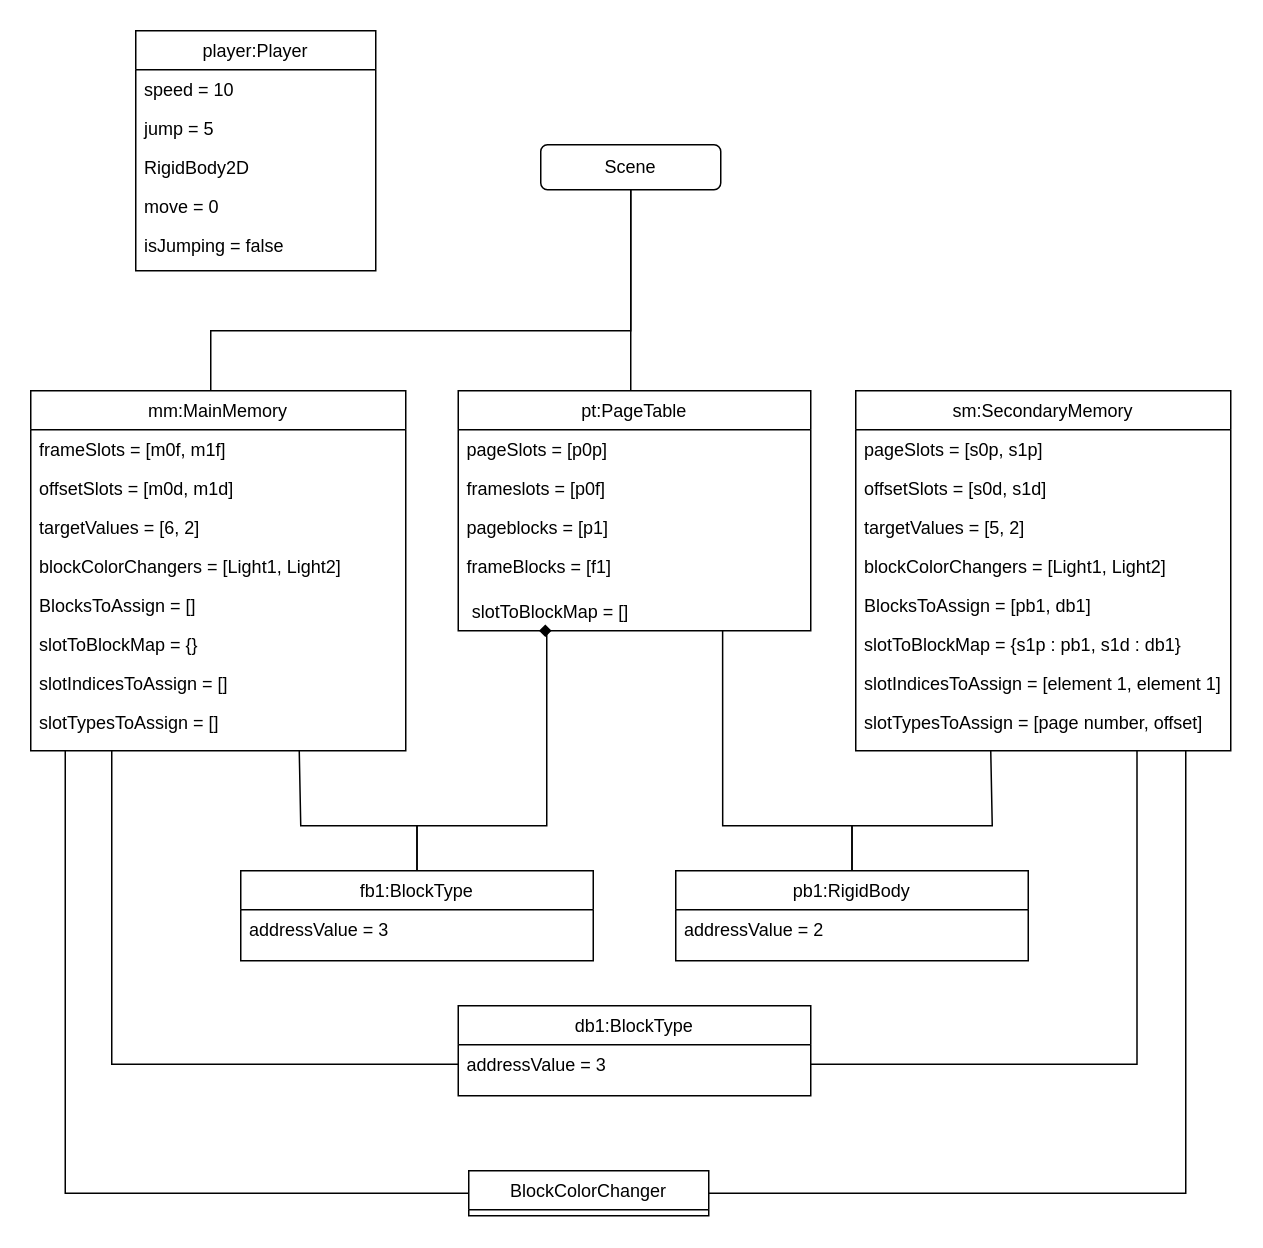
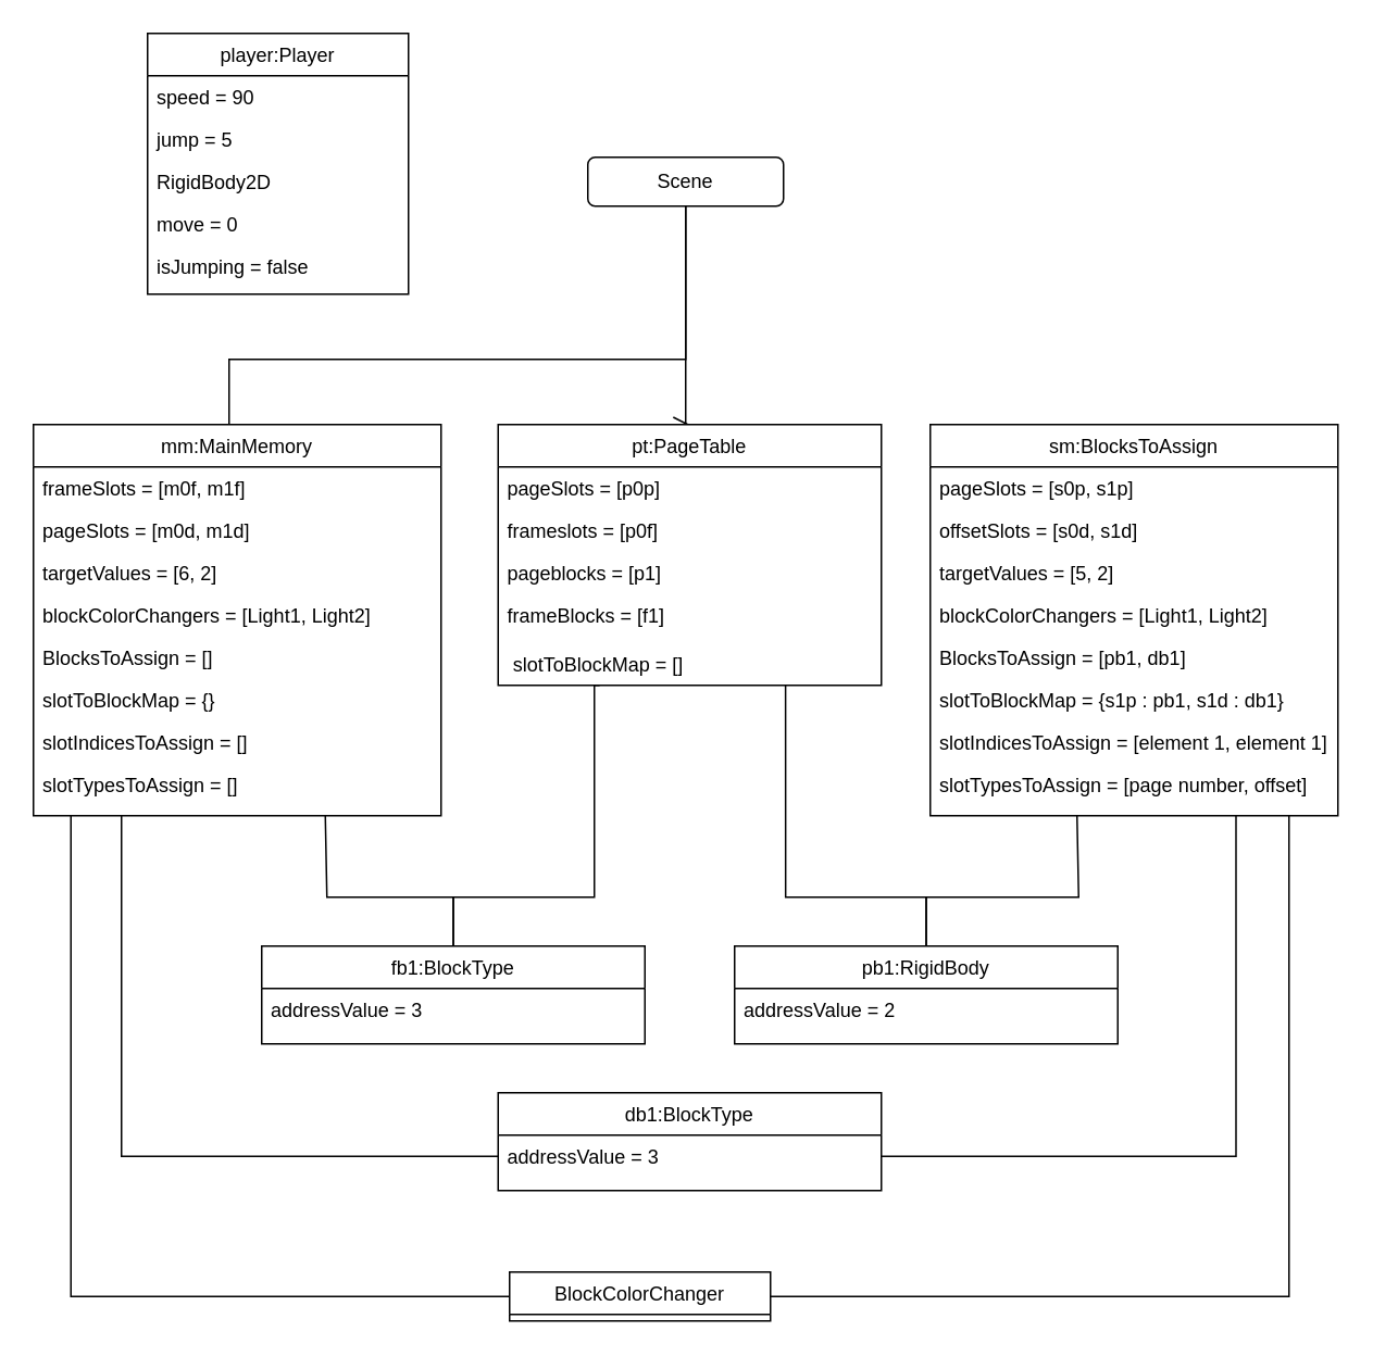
  <mxCell id="0" />
  <mxCell id="1" parent="0" />
  <mxCell id="2" value="player:Player" style="swimlane;fontStyle=0;align=center;verticalAlign=top;childLayout=stackLayout;horizontal=1;startSize=26;horizontalStack=0;resizeParent=1;resizeLast=0;collapsible=1;marginBottom=0;rounded=0;shadow=0;strokeWidth=1;" parent="1" vertex="1"><mxGeometry x="90" y="20" width="160" height="160" as="geometry"><mxRectangle x="230" y="140" width="160" height="26" as="alternateBounds" /></mxGeometry></mxCell>
- <mxCell id="3" value="speed = 10" style="text;align=left;verticalAlign=top;spacingLeft=4;spacingRight=4;overflow=hidden;rotatable=0;points=[[0,0.5],[1,0.5]];portConstraint=eastwest;" parent="2" vertex="1"><mxGeometry y="26" width="160" height="26" as="geometry" /></mxCell>
+ <mxCell id="3" value="speed = 90" style="text;align=left;verticalAlign=top;spacingLeft=4;spacingRight=4;overflow=hidden;rotatable=0;points=[[0,0.5],[1,0.5]];portConstraint=eastwest;" parent="2" vertex="1"><mxGeometry y="26" width="160" height="26" as="geometry" /></mxCell>
  <mxCell id="4" value="jump = 5" style="text;align=left;verticalAlign=top;spacingLeft=4;spacingRight=4;overflow=hidden;rotatable=0;points=[[0,0.5],[1,0.5]];portConstraint=eastwest;rounded=0;shadow=0;html=0;" parent="2" vertex="1"><mxGeometry y="52" width="160" height="26" as="geometry" /></mxCell>
  <mxCell id="5" value="RigidBody2D" style="text;align=left;verticalAlign=top;spacingLeft=4;spacingRight=4;overflow=hidden;rotatable=0;points=[[0,0.5],[1,0.5]];portConstraint=eastwest;rounded=0;shadow=0;html=0;" parent="2" vertex="1"><mxGeometry y="78" width="160" height="26" as="geometry" /></mxCell>
  <mxCell id="6" value="move = 0" style="text;align=left;verticalAlign=top;spacingLeft=4;spacingRight=4;overflow=hidden;rotatable=0;points=[[0,0.5],[1,0.5]];portConstraint=eastwest;" parent="2" vertex="1"><mxGeometry y="104" width="160" height="26" as="geometry" /></mxCell>
  <mxCell id="7" value="isJumping = false" style="text;align=left;verticalAlign=top;spacingLeft=4;spacingRight=4;overflow=hidden;rotatable=0;points=[[0,0.5],[1,0.5]];portConstraint=eastwest;rounded=0;shadow=0;html=0;" parent="2" vertex="1"><mxGeometry y="130" width="160" height="26" as="geometry" /></mxCell>
- <mxCell id="8" style="edgeStyle=orthogonalEdgeStyle;rounded=0;orthogonalLoop=1;jettySize=auto;html=1;entryX=0.5;entryY=0;entryDx=0;entryDy=0;fontSize=12;startSize=8;endSize=8;exitX=0.5;exitY=1;exitDx=0;exitDy=0;endArrow=none;endFill=0;" parent="1" source="14" target="9" edge="1"><mxGeometry relative="1" as="geometry"><mxPoint x="420" y="140" as="sourcePoint" /><Array as="points"><mxPoint x="420" y="260" /></Array></mxGeometry></mxCell>
+ <mxCell id="8" style="edgeStyle=orthogonalEdgeStyle;rounded=0;orthogonalLoop=1;jettySize=auto;html=1;entryX=0.5;entryY=0;entryDx=0;entryDy=0;fontSize=12;startSize=8;endSize=8;exitX=0.5;exitY=1;exitDx=0;exitDy=0;endArrow=open;endFill=0;" parent="1" source="14" target="9" edge="1"><mxGeometry relative="1" as="geometry"><mxPoint x="420" y="140" as="sourcePoint" /><Array as="points"><mxPoint x="420" y="260" /></Array></mxGeometry></mxCell>
  <mxCell id="9" value="pt:PageTable" style="swimlane;fontStyle=0;align=center;verticalAlign=top;childLayout=stackLayout;horizontal=1;startSize=26;horizontalStack=0;resizeParent=1;resizeLast=0;collapsible=1;marginBottom=0;rounded=0;shadow=0;strokeWidth=1;" parent="1" vertex="1"><mxGeometry x="305" y="260" width="235" height="160" as="geometry"><mxRectangle x="230" y="140" width="160" height="26" as="alternateBounds" /></mxGeometry></mxCell>
  <mxCell id="10" value="pageSlots = [p0p]" style="text;align=left;verticalAlign=top;spacingLeft=4;spacingRight=4;overflow=hidden;rotatable=0;points=[[0,0.5],[1,0.5]];portConstraint=eastwest;" parent="9" vertex="1"><mxGeometry y="26" width="235" height="26" as="geometry" /></mxCell>
  <mxCell id="11" value="frameslots = [p0f]" style="text;align=left;verticalAlign=top;spacingLeft=4;spacingRight=4;overflow=hidden;rotatable=0;points=[[0,0.5],[1,0.5]];portConstraint=eastwest;rounded=0;shadow=0;html=0;" parent="9" vertex="1"><mxGeometry y="52" width="235" height="26" as="geometry" /></mxCell>
  <mxCell id="12" value="pageblocks = [p1]" style="text;align=left;verticalAlign=top;spacingLeft=4;spacingRight=4;overflow=hidden;rotatable=0;points=[[0,0.5],[1,0.5]];portConstraint=eastwest;rounded=0;shadow=0;html=0;" parent="9" vertex="1"><mxGeometry y="78" width="235" height="26" as="geometry" /></mxCell>
  <mxCell id="13" value="frameBlocks = [f1]" style="text;align=left;verticalAlign=top;spacingLeft=4;spacingRight=4;overflow=hidden;rotatable=0;points=[[0,0.5],[1,0.5]];portConstraint=eastwest;" parent="9" vertex="1"><mxGeometry y="104" width="235" height="26" as="geometry" /></mxCell>
  <mxCell id="14" value="Scene" style="whiteSpace=wrap;html=1;rounded=1;" parent="1" vertex="1"><mxGeometry x="360" y="96" width="120" height="30" as="geometry" /></mxCell>
  <mxCell id="15" style="edgeStyle=orthogonalEdgeStyle;rounded=0;orthogonalLoop=1;jettySize=auto;html=1;entryX=0.5;entryY=1;entryDx=0;entryDy=0;fontSize=12;startSize=8;endSize=8;endArrow=none;endFill=0;" parent="1" source="16" target="14" edge="1"><mxGeometry relative="1" as="geometry"><Array as="points"><mxPoint x="140" y="220" /><mxPoint x="420" y="220" /></Array></mxGeometry></mxCell>
  <mxCell id="16" value="mm:MainMemory" style="swimlane;fontStyle=0;align=center;verticalAlign=top;childLayout=stackLayout;horizontal=1;startSize=26;horizontalStack=0;resizeParent=1;resizeLast=0;collapsible=1;marginBottom=0;rounded=0;shadow=0;strokeWidth=1;" parent="1" vertex="1"><mxGeometry x="20" y="260" width="250" height="240" as="geometry"><mxRectangle x="230" y="140" width="160" height="26" as="alternateBounds" /></mxGeometry></mxCell>
  <mxCell id="17" value="frameSlots = [m0f, m1f]" style="text;align=left;verticalAlign=top;spacingLeft=4;spacingRight=4;overflow=hidden;rotatable=0;points=[[0,0.5],[1,0.5]];portConstraint=eastwest;" parent="16" vertex="1"><mxGeometry y="26" width="250" height="26" as="geometry" /></mxCell>
- <mxCell id="18" value="offsetSlots = [m0d, m1d]" style="text;align=left;verticalAlign=top;spacingLeft=4;spacingRight=4;overflow=hidden;rotatable=0;points=[[0,0.5],[1,0.5]];portConstraint=eastwest;rounded=0;shadow=0;html=0;" parent="16" vertex="1"><mxGeometry y="52" width="250" height="26" as="geometry" /></mxCell>
+ <mxCell id="18" value="pageSlots = [m0d, m1d]" style="text;align=left;verticalAlign=top;spacingLeft=4;spacingRight=4;overflow=hidden;rotatable=0;points=[[0,0.5],[1,0.5]];portConstraint=eastwest;rounded=0;shadow=0;html=0;" parent="16" vertex="1"><mxGeometry y="52" width="250" height="26" as="geometry" /></mxCell>
  <mxCell id="19" value="targetValues = [6, 2]" style="text;align=left;verticalAlign=top;spacingLeft=4;spacingRight=4;overflow=hidden;rotatable=0;points=[[0,0.5],[1,0.5]];portConstraint=eastwest;rounded=0;shadow=0;html=0;" parent="16" vertex="1"><mxGeometry y="78" width="250" height="26" as="geometry" /></mxCell>
  <mxCell id="20" value="blockColorChangers = [Light1, Light2]" style="text;align=left;verticalAlign=top;spacingLeft=4;spacingRight=4;overflow=hidden;rotatable=0;points=[[0,0.5],[1,0.5]];portConstraint=eastwest;" parent="16" vertex="1"><mxGeometry y="104" width="250" height="26" as="geometry" /></mxCell>
  <mxCell id="21" value="BlocksToAssign = []" style="text;align=left;verticalAlign=top;spacingLeft=4;spacingRight=4;overflow=hidden;rotatable=0;points=[[0,0.5],[1,0.5]];portConstraint=eastwest;rounded=0;shadow=0;html=0;" parent="16" vertex="1"><mxGeometry y="130" width="250" height="26" as="geometry" /></mxCell>
  <mxCell id="22" value="slotToBlockMap = {}" style="text;align=left;verticalAlign=top;spacingLeft=4;spacingRight=4;overflow=hidden;rotatable=0;points=[[0,0.5],[1,0.5]];portConstraint=eastwest;rounded=0;shadow=0;html=0;" parent="16" vertex="1"><mxGeometry y="156" width="250" height="26" as="geometry" /></mxCell>
  <mxCell id="23" value="slotIndicesToAssign = []" style="text;align=left;verticalAlign=top;spacingLeft=4;spacingRight=4;overflow=hidden;rotatable=0;points=[[0,0.5],[1,0.5]];portConstraint=eastwest;rounded=0;shadow=0;html=0;" parent="16" vertex="1"><mxGeometry y="182" width="250" height="26" as="geometry" /></mxCell>
  <mxCell id="24" value="slotTypesToAssign = []" style="text;align=left;verticalAlign=top;spacingLeft=4;spacingRight=4;overflow=hidden;rotatable=0;points=[[0,0.5],[1,0.5]];portConstraint=eastwest;rounded=0;shadow=0;html=0;" parent="16" vertex="1"><mxGeometry y="208" width="250" height="26" as="geometry" /></mxCell>
- <mxCell id="25" value="sm:SecondaryMemory" style="swimlane;fontStyle=0;align=center;verticalAlign=top;childLayout=stackLayout;horizontal=1;startSize=26;horizontalStack=0;resizeParent=1;resizeLast=0;collapsible=1;marginBottom=0;rounded=0;shadow=0;strokeWidth=1;" parent="1" vertex="1"><mxGeometry x="570" y="260" width="250" height="240" as="geometry"><mxRectangle x="230" y="140" width="160" height="26" as="alternateBounds" /></mxGeometry></mxCell>
+ <mxCell id="25" value="sm:BlocksToAssign" style="swimlane;fontStyle=0;align=center;verticalAlign=top;childLayout=stackLayout;horizontal=1;startSize=26;horizontalStack=0;resizeParent=1;resizeLast=0;collapsible=1;marginBottom=0;rounded=0;shadow=0;strokeWidth=1;" parent="1" vertex="1"><mxGeometry x="570" y="260" width="250" height="240" as="geometry"><mxRectangle x="230" y="140" width="160" height="26" as="alternateBounds" /></mxGeometry></mxCell>
  <mxCell id="26" value="pageSlots = [s0p, s1p]" style="text;align=left;verticalAlign=top;spacingLeft=4;spacingRight=4;overflow=hidden;rotatable=0;points=[[0,0.5],[1,0.5]];portConstraint=eastwest;" parent="25" vertex="1"><mxGeometry y="26" width="250" height="26" as="geometry" /></mxCell>
  <mxCell id="27" value="offsetSlots = [s0d, s1d]" style="text;align=left;verticalAlign=top;spacingLeft=4;spacingRight=4;overflow=hidden;rotatable=0;points=[[0,0.5],[1,0.5]];portConstraint=eastwest;rounded=0;shadow=0;html=0;" parent="25" vertex="1"><mxGeometry y="52" width="250" height="26" as="geometry" /></mxCell>
  <mxCell id="28" value="targetValues = [5, 2]" style="text;align=left;verticalAlign=top;spacingLeft=4;spacingRight=4;overflow=hidden;rotatable=0;points=[[0,0.5],[1,0.5]];portConstraint=eastwest;rounded=0;shadow=0;html=0;" parent="25" vertex="1"><mxGeometry y="78" width="250" height="26" as="geometry" /></mxCell>
  <mxCell id="29" value="blockColorChangers = [Light1, Light2]" style="text;align=left;verticalAlign=top;spacingLeft=4;spacingRight=4;overflow=hidden;rotatable=0;points=[[0,0.5],[1,0.5]];portConstraint=eastwest;" parent="25" vertex="1"><mxGeometry y="104" width="250" height="26" as="geometry" /></mxCell>
  <mxCell id="30" value="BlocksToAssign = [pb1, db1]" style="text;align=left;verticalAlign=top;spacingLeft=4;spacingRight=4;overflow=hidden;rotatable=0;points=[[0,0.5],[1,0.5]];portConstraint=eastwest;rounded=0;shadow=0;html=0;" parent="25" vertex="1"><mxGeometry y="130" width="250" height="26" as="geometry" /></mxCell>
  <mxCell id="31" value="slotToBlockMap = {s1p : pb1, s1d : db1}" style="text;align=left;verticalAlign=top;spacingLeft=4;spacingRight=4;overflow=hidden;rotatable=0;points=[[0,0.5],[1,0.5]];portConstraint=eastwest;rounded=0;shadow=0;html=0;" parent="25" vertex="1"><mxGeometry y="156" width="250" height="26" as="geometry" /></mxCell>
  <mxCell id="32" value="slotIndicesToAssign = [element 1, element 1]" style="text;align=left;verticalAlign=top;spacingLeft=4;spacingRight=4;overflow=hidden;rotatable=0;points=[[0,0.5],[1,0.5]];portConstraint=eastwest;rounded=0;shadow=0;html=0;" parent="25" vertex="1"><mxGeometry y="182" width="250" height="26" as="geometry" /></mxCell>
  <mxCell id="33" value="slotTypesToAssign = [page number, offset]" style="text;align=left;verticalAlign=top;spacingLeft=4;spacingRight=4;overflow=hidden;rotatable=0;points=[[0,0.5],[1,0.5]];portConstraint=eastwest;rounded=0;shadow=0;html=0;" parent="25" vertex="1"><mxGeometry y="208" width="250" height="26" as="geometry" /></mxCell>
  <mxCell id="34" value="db1:BlockType" style="swimlane;fontStyle=0;align=center;verticalAlign=top;childLayout=stackLayout;horizontal=1;startSize=26;horizontalStack=0;resizeParent=1;resizeLast=0;collapsible=1;marginBottom=0;rounded=0;shadow=0;strokeWidth=1;" parent="1" vertex="1"><mxGeometry x="305" y="670" width="235" height="60" as="geometry"><mxRectangle x="230" y="140" width="160" height="26" as="alternateBounds" /></mxGeometry></mxCell>
  <mxCell id="35" value="addressValue = 3" style="text;align=left;verticalAlign=top;spacingLeft=4;spacingRight=4;overflow=hidden;rotatable=0;points=[[0,0.5],[1,0.5]];portConstraint=eastwest;" parent="34" vertex="1"><mxGeometry y="26" width="235" height="26" as="geometry" /></mxCell>
  <mxCell id="36" value="fb1:BlockType" style="swimlane;fontStyle=0;align=center;verticalAlign=top;childLayout=stackLayout;horizontal=1;startSize=26;horizontalStack=0;resizeParent=1;resizeLast=0;collapsible=1;marginBottom=0;rounded=0;shadow=0;strokeWidth=1;" parent="1" vertex="1"><mxGeometry x="160" y="580" width="235" height="60" as="geometry"><mxRectangle x="230" y="140" width="160" height="26" as="alternateBounds" /></mxGeometry></mxCell>
  <mxCell id="37" value="addressValue = 3" style="text;align=left;verticalAlign=top;spacingLeft=4;spacingRight=4;overflow=hidden;rotatable=0;points=[[0,0.5],[1,0.5]];portConstraint=eastwest;" parent="36" vertex="1"><mxGeometry y="26" width="235" height="26" as="geometry" /></mxCell>
  <mxCell id="38" style="edgeStyle=orthogonalEdgeStyle;rounded=0;orthogonalLoop=1;jettySize=auto;html=1;entryX=0.75;entryY=1;entryDx=0;entryDy=0;endArrow=none;startFill=0;" parent="1" source="39" target="9" edge="1"><mxGeometry relative="1" as="geometry"><Array as="points"><mxPoint x="568" y="550" /><mxPoint x="481" y="550" /></Array></mxGeometry></mxCell>
  <mxCell id="39" value="pb1:RigidBody" style="swimlane;fontStyle=0;align=center;verticalAlign=top;childLayout=stackLayout;horizontal=1;startSize=26;horizontalStack=0;resizeParent=1;resizeLast=0;collapsible=1;marginBottom=0;rounded=0;shadow=0;strokeWidth=1;" parent="1" vertex="1"><mxGeometry x="450" y="580" width="235" height="60" as="geometry"><mxRectangle x="230" y="140" width="160" height="26" as="alternateBounds" /></mxGeometry></mxCell>
  <mxCell id="40" value="addressValue = 2" style="text;align=left;verticalAlign=top;spacingLeft=4;spacingRight=4;overflow=hidden;rotatable=0;points=[[0,0.5],[1,0.5]];portConstraint=eastwest;" parent="39" vertex="1"><mxGeometry y="26" width="235" height="26" as="geometry" /></mxCell>
  <mxCell id="41" style="edgeStyle=orthogonalEdgeStyle;rounded=0;orthogonalLoop=1;jettySize=auto;html=1;endArrow=none;startFill=0;" parent="1" source="35" edge="1"><mxGeometry relative="1" as="geometry"><mxPoint x="74" y="500" as="targetPoint" /><Array as="points"><mxPoint x="74" y="709" /></Array></mxGeometry></mxCell>
  <mxCell id="42" style="edgeStyle=orthogonalEdgeStyle;rounded=0;orthogonalLoop=1;jettySize=auto;html=1;entryX=0.75;entryY=1;entryDx=0;entryDy=0;endArrow=none;startFill=0;" parent="1" source="35" target="25" edge="1"><mxGeometry relative="1" as="geometry"><mxPoint x="758.5" y="519.402" as="targetPoint" /></mxGeometry></mxCell>
  <mxCell id="43" style="edgeStyle=orthogonalEdgeStyle;rounded=0;orthogonalLoop=1;jettySize=auto;html=1;endArrow=none;startFill=0;" parent="1" source="39" edge="1"><mxGeometry relative="1" as="geometry"><mxPoint x="660" y="500" as="targetPoint" /><Array as="points"><mxPoint x="568" y="550" /><mxPoint x="661" y="550" /></Array></mxGeometry></mxCell>
  <mxCell id="44" style="edgeStyle=orthogonalEdgeStyle;rounded=0;orthogonalLoop=1;jettySize=auto;html=1;endArrow=none;startFill=0;" parent="1" source="36" edge="1"><mxGeometry relative="1" as="geometry"><mxPoint x="199" y="500" as="targetPoint" /><Array as="points"><mxPoint x="278" y="550" /><mxPoint x="200" y="550" /></Array></mxGeometry></mxCell>
  <mxCell id="45" value="BlockColorChanger" style="swimlane;fontStyle=0;align=center;verticalAlign=top;childLayout=stackLayout;horizontal=1;startSize=26;horizontalStack=0;resizeParent=1;resizeLast=0;collapsible=1;marginBottom=0;rounded=0;shadow=0;strokeWidth=1;" parent="1" vertex="1"><mxGeometry x="312" y="780" width="160" height="30" as="geometry"><mxRectangle x="230" y="140" width="160" height="26" as="alternateBounds" /></mxGeometry></mxCell>
  <mxCell id="46" style="edgeStyle=orthogonalEdgeStyle;rounded=0;orthogonalLoop=1;jettySize=auto;html=1;endArrow=none;startFill=0;" parent="1" source="45" edge="1"><mxGeometry relative="1" as="geometry"><Array as="points"><mxPoint x="43" y="795" /></Array><mxPoint x="43" y="500" as="targetPoint" /></mxGeometry></mxCell>
  <mxCell id="47" style="edgeStyle=orthogonalEdgeStyle;rounded=0;orthogonalLoop=1;jettySize=auto;html=1;endArrow=none;startFill=0;" parent="1" source="45" edge="1"><mxGeometry relative="1" as="geometry"><mxPoint x="790" y="500" as="targetPoint" /><Array as="points"><mxPoint x="790" y="795" /><mxPoint x="790" y="521" /></Array></mxGeometry></mxCell>
- <mxCell id="48" value="" style="edgeStyle=orthogonalEdgeStyle;rounded=0;orthogonalLoop=1;jettySize=auto;html=1;entryX=0.25;entryY=1;entryDx=0;entryDy=0;endArrow=diamond;startFill=0;" edge="1" parent="1" source="36" target="49"><mxGeometry relative="1" as="geometry"><Array as="points"><mxPoint x="278" y="550" /><mxPoint x="364" y="550" /></Array><mxPoint x="278" y="580" as="sourcePoint" /><mxPoint x="364" y="420" as="targetPoint" /></mxGeometry></mxCell>
+ <mxCell id="48" value="" style="edgeStyle=orthogonalEdgeStyle;rounded=0;orthogonalLoop=1;jettySize=auto;html=1;entryX=0.25;entryY=1;entryDx=0;entryDy=0;endArrow=none;startFill=0;" edge="1" parent="1" source="36" target="49"><mxGeometry relative="1" as="geometry"><Array as="points"><mxPoint x="278" y="550" /><mxPoint x="364" y="550" /></Array><mxPoint x="278" y="580" as="sourcePoint" /><mxPoint x="364" y="420" as="targetPoint" /></mxGeometry></mxCell>
  <mxCell id="49" value="slotToBlockMap = []" style="text;align=left;verticalAlign=top;spacingLeft=4;spacingRight=4;overflow=hidden;rotatable=0;points=[[0,0.5],[1,0.5]];portConstraint=eastwest;rounded=0;shadow=0;html=0;" parent="1" vertex="1"><mxGeometry x="308.5" y="394" width="235" height="26" as="geometry" /></mxCell>
